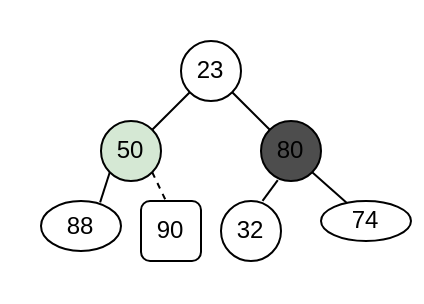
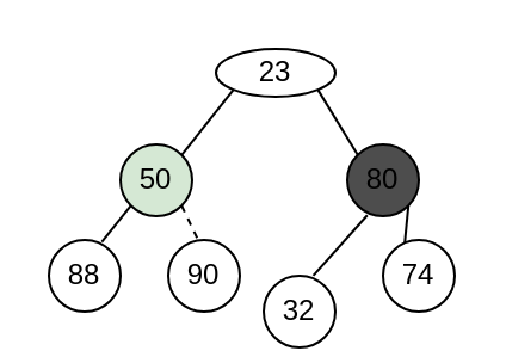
  <mxCell id="0" />
  <mxCell id="1" parent="0" />
- <mxCell id="2" value="32" style="ellipse;whiteSpace=wrap;html=1;aspect=fixed;" parent="1" vertex="1"><mxGeometry x="110" y="100" width="30" height="30" as="geometry" /></mxCell>
+ <mxCell id="2" value="32" style="ellipse;whiteSpace=wrap;html=1;aspect=fixed;" parent="1" vertex="1"><mxGeometry x="110" y="115" width="30" height="30" as="geometry" /></mxCell>
  <mxCell id="3" style="edgeStyle=none;html=1;exitX=0.28;exitY=0.987;exitDx=0;exitDy=0;entryX=0.692;entryY=-0.003;entryDx=0;entryDy=0;entryPerimeter=0;endArrow=none;endFill=0;exitPerimeter=0;" parent="1" source="5" target="2" edge="1"><mxGeometry relative="1" as="geometry" /></mxCell>
  <mxCell id="4" style="edgeStyle=none;html=1;exitX=1;exitY=1;exitDx=0;exitDy=0;entryX=0.3;entryY=0.073;entryDx=0;entryDy=0;entryPerimeter=0;endArrow=none;endFill=0;" parent="1" source="5" target="14" edge="1"><mxGeometry relative="1" as="geometry" /></mxCell>
- <mxCell id="5" value="80" style="ellipse;whiteSpace=wrap;html=1;aspect=fixed;fillColor=#4D4D4D;" parent="1" vertex="1"><mxGeometry x="130" y="60" width="30" height="30" as="geometry" /></mxCell>
+ <mxCell id="5" value="80" style="ellipse;whiteSpace=wrap;html=1;aspect=fixed;fillColor=#4D4D4D;" parent="1" vertex="1"><mxGeometry x="145" y="60" width="30" height="30" as="geometry" /></mxCell>
  <mxCell id="6" style="edgeStyle=none;html=1;exitX=0;exitY=1;exitDx=0;exitDy=0;entryX=1;entryY=0;entryDx=0;entryDy=0;endArrow=none;endFill=0;" parent="1" source="8" target="11" edge="1"><mxGeometry relative="1" as="geometry" /></mxCell>
  <mxCell id="7" style="edgeStyle=none;html=1;exitX=1;exitY=1;exitDx=0;exitDy=0;entryX=0;entryY=0;entryDx=0;entryDy=0;endArrow=none;endFill=0;" parent="1" source="8" target="5" edge="1"><mxGeometry relative="1" as="geometry" /></mxCell>
- <mxCell id="8" value="23" style="ellipse;whiteSpace=wrap;html=1;aspect=fixed;fillColor=default;" parent="1" vertex="1"><mxGeometry x="90" y="20" width="30" height="30" as="geometry" /></mxCell>
+ <mxCell id="8" value="23" style="ellipse;whiteSpace=wrap;html=1;aspect=fixed;fillColor=default;" parent="1" vertex="1"><mxGeometry x="90" y="20" width="50" height="20" as="geometry" /></mxCell>
  <mxCell id="9" style="edgeStyle=none;html=1;exitX=0;exitY=1;exitDx=0;exitDy=0;entryX=0.739;entryY=0.027;entryDx=0;entryDy=0;entryPerimeter=0;endArrow=none;endFill=0;" parent="1" source="11" target="13" edge="1"><mxGeometry relative="1" as="geometry" /></mxCell>
  <mxCell id="10" style="edgeStyle=none;html=1;exitX=1;exitY=1;exitDx=0;exitDy=0;entryX=0.418;entryY=0.003;entryDx=0;entryDy=0;entryPerimeter=0;endArrow=none;endFill=0;dashed=1;" parent="1" source="11" target="12" edge="1"><mxGeometry relative="1" as="geometry" /></mxCell>
  <mxCell id="11" value="50" style="ellipse;whiteSpace=wrap;html=1;aspect=fixed;fillColor=#d5e8d4;" parent="1" vertex="1"><mxGeometry x="50" y="60" width="30" height="30" as="geometry" /></mxCell>
- <mxCell id="12" value="90" style="whiteSpace=wrap;html=1;aspect=fixed;rounded=1;" parent="1" vertex="1"><mxGeometry x="70" y="100" width="30" height="30" as="geometry" /></mxCell>
- <mxCell id="13" value="88" style="ellipse;whiteSpace=wrap;html=1;aspect=fixed;" parent="1" vertex="1"><mxGeometry x="20" y="100" width="40" height="25" as="geometry" /></mxCell>
- <mxCell id="14" value="74" style="ellipse;whiteSpace=wrap;html=1;aspect=fixed;fillColor=default;" parent="1" vertex="1"><mxGeometry x="160" y="100" width="45" height="20" as="geometry" /></mxCell>
+ <mxCell id="12" value="90" style="ellipse;whiteSpace=wrap;html=1;aspect=fixed;" parent="1" vertex="1"><mxGeometry x="70" y="100" width="30" height="30" as="geometry" /></mxCell>
+ <mxCell id="13" value="88" style="ellipse;whiteSpace=wrap;html=1;aspect=fixed;" parent="1" vertex="1"><mxGeometry x="20" y="100" width="30" height="30" as="geometry" /></mxCell>
+ <mxCell id="14" value="74" style="ellipse;whiteSpace=wrap;html=1;aspect=fixed;fillColor=default;" parent="1" vertex="1"><mxGeometry x="160" y="100" width="30" height="30" as="geometry" /></mxCell>
